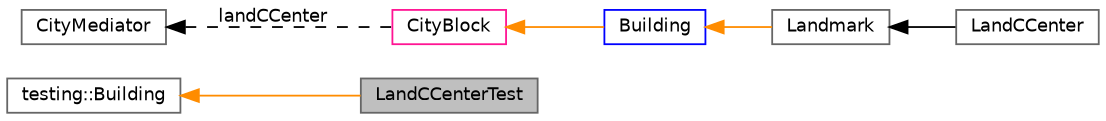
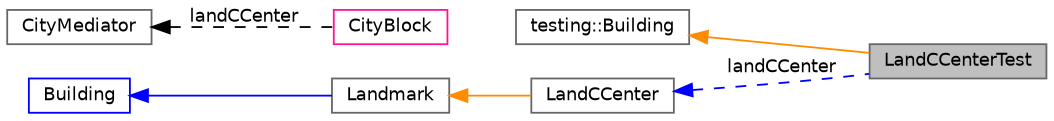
  digraph {
    rankdir=LR
    node [color=gray40 fillcolor=white fontname=Helvetica fontsize=10 shape=record style=filled]
    edge [color=darkorange dir=back fontname=Helvetica fontsize=10 labelfontname=Helvetica labelfontsize=10 style=solid]
    n1 [fillcolor=grey75 fontcolor=black height=0.2 label=LandCCenterTest width=0.4]
    n2 [height=0.2 label="testing::Building" width=0.4]
    n3 [height=0.2 label=LandCCenter width=0.4]
    n4 [height=0.2 label=Landmark width=0.4]
    n5 [color=blue height=0.2 label=Building width=0.4]
    n6 [color=deeppink height=0.2 label=CityBlock width=0.4]
    n7 [height=0.2 label=CityMediator width=0.4]
    n2 -> n1
-   n4 -> n3 [color=black]
-   n5 -> n4
-   n6 -> n5
+   n3 -> n1 [color=blue label=" landCCenter" style=dashed]
+   n4 -> n3
+   n5 -> n4 [color=blue]
    n7 -> n6 [color=black label=" landCCenter" style=dashed]
  }
